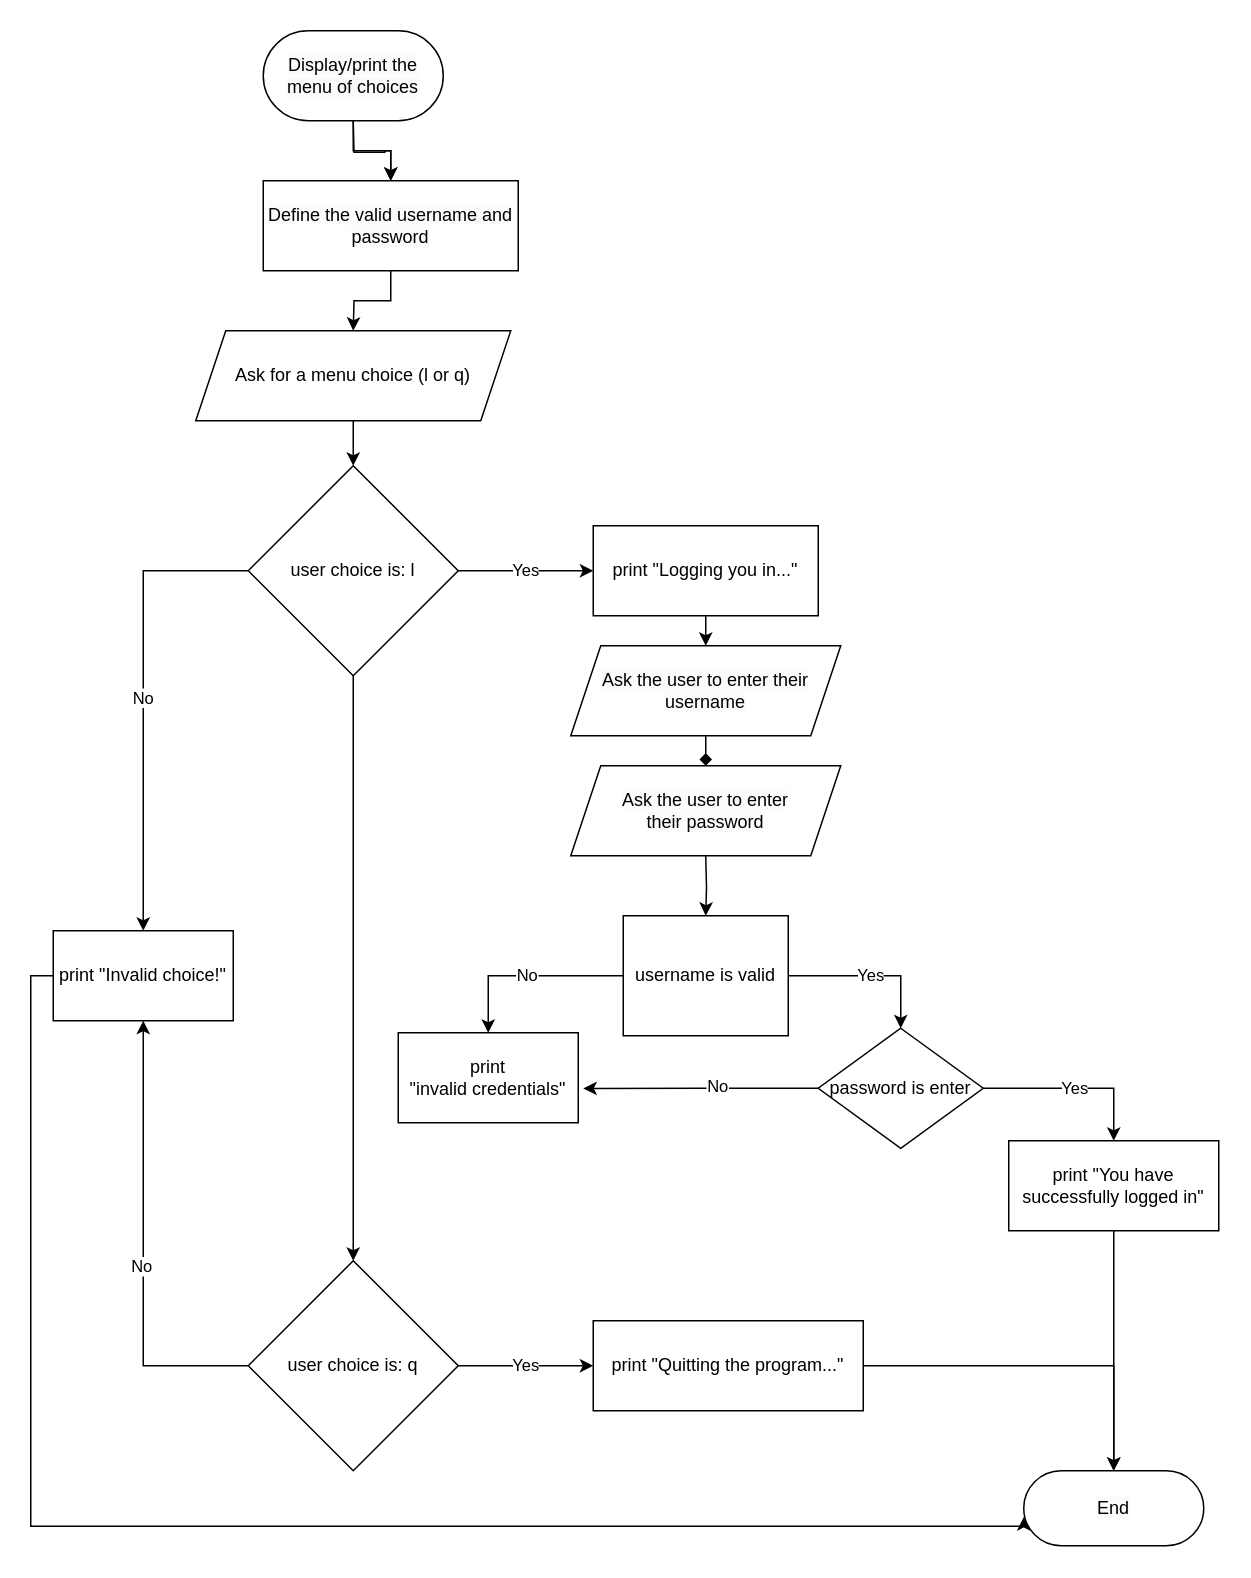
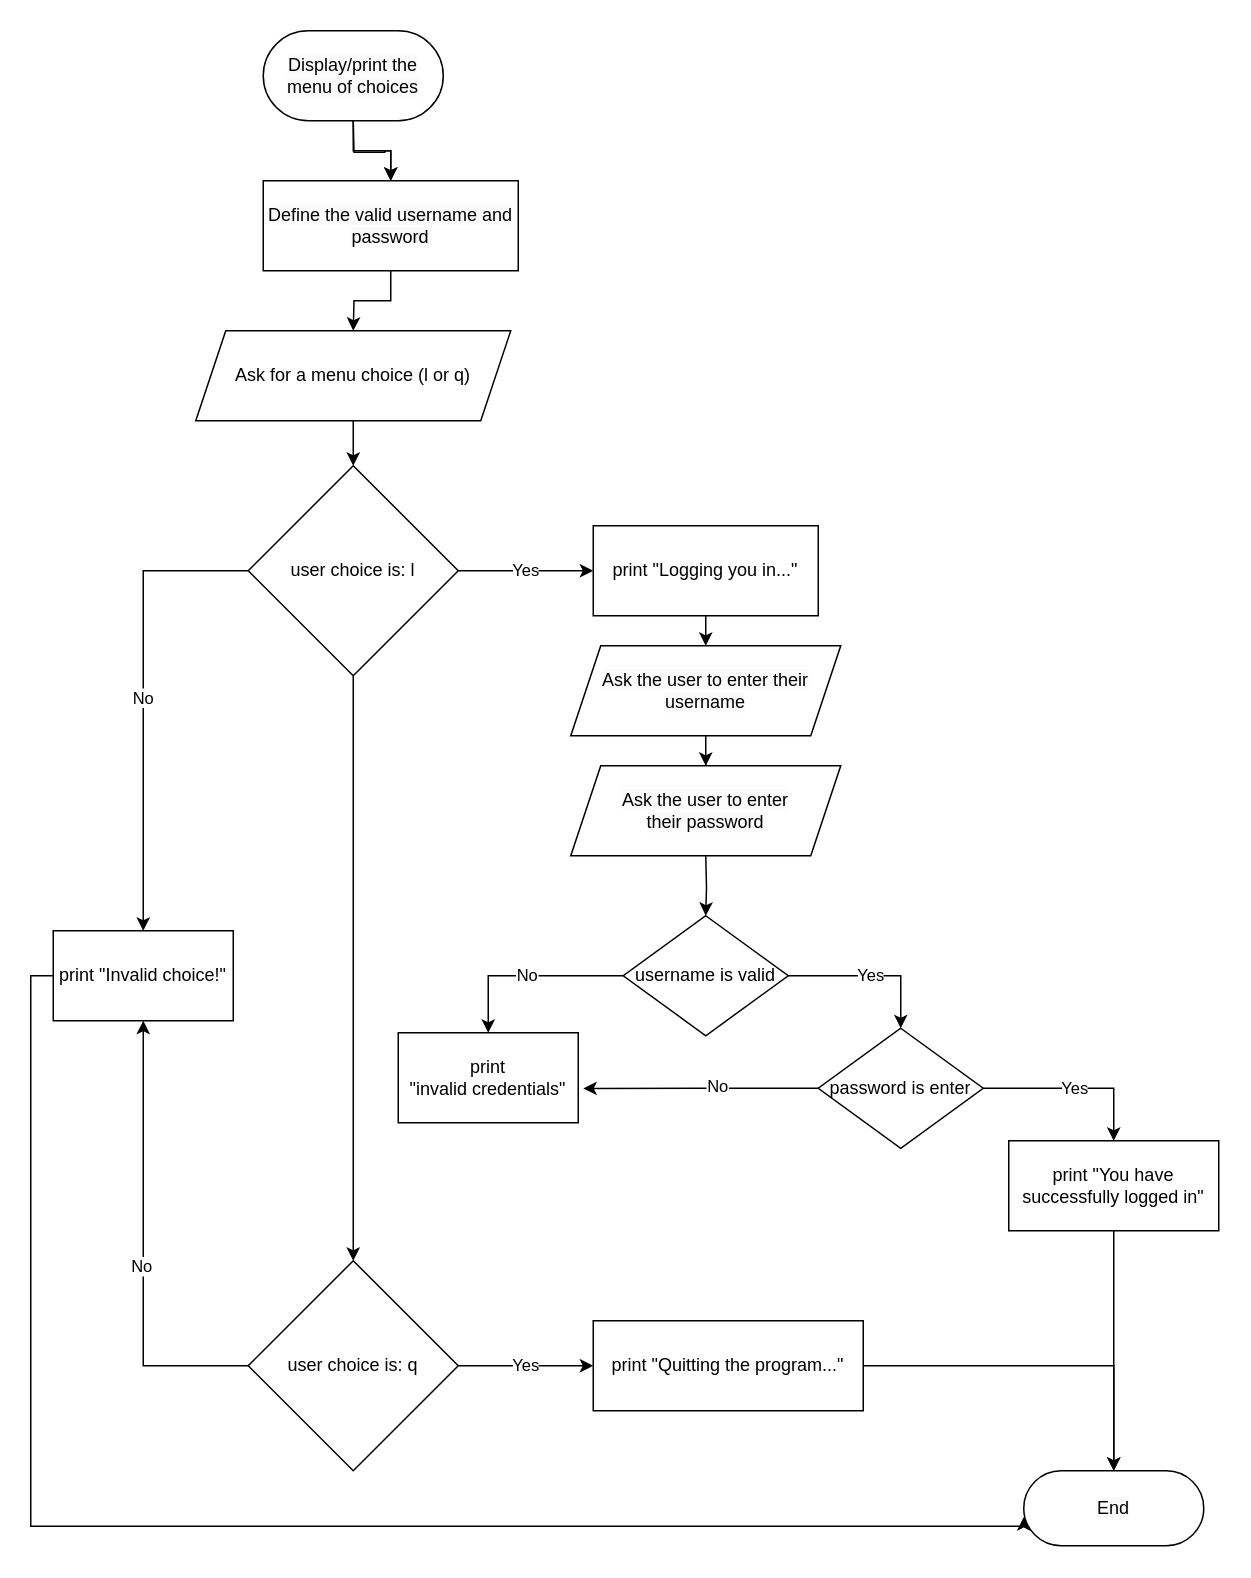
  <mxCell id="0" />
  <mxCell id="1" parent="0" />
  <mxCell id="2" style="edgeStyle=orthogonalEdgeStyle;rounded=0;orthogonalLoop=1;jettySize=auto;html=1;entryX=0.5;entryY=0;entryDx=0;entryDy=0;" parent="1" target="6" edge="1"><mxGeometry relative="1" as="geometry"><mxPoint x="235" y="280" as="sourcePoint" /></mxGeometry></mxCell>
  <mxCell id="3" value="Yes" style="edgeStyle=orthogonalEdgeStyle;rounded=0;orthogonalLoop=1;jettySize=auto;html=1;entryX=0;entryY=0.5;entryDx=0;entryDy=0;" parent="1" source="6" target="10" edge="1"><mxGeometry relative="1" as="geometry" /></mxCell>
  <mxCell id="4" style="edgeStyle=orthogonalEdgeStyle;rounded=0;orthogonalLoop=1;jettySize=auto;html=1;" parent="1" source="6" target="14" edge="1"><mxGeometry relative="1" as="geometry" /></mxCell>
  <mxCell id="5" value="No" style="edgeStyle=orthogonalEdgeStyle;rounded=0;orthogonalLoop=1;jettySize=auto;html=1;" parent="1" source="6" target="30" edge="1"><mxGeometry relative="1" as="geometry" /></mxCell>
  <mxCell id="6" value="user choice is: l" style="rhombus;whiteSpace=wrap;html=1;rounded=0;" parent="1" vertex="1"><mxGeometry x="165" y="310" width="140" height="140" as="geometry" /></mxCell>
  <mxCell id="7" style="edgeStyle=orthogonalEdgeStyle;rounded=0;orthogonalLoop=1;jettySize=auto;html=1;entryX=0.5;entryY=0;entryDx=0;entryDy=0;" parent="1" source="8" edge="1"><mxGeometry relative="1" as="geometry"><mxPoint x="235" y="220" as="targetPoint" /></mxGeometry></mxCell>
  <mxCell id="8" value="&lt;span style=&quot;color: rgb(0, 0, 0); font-family: Helvetica; font-size: 12px; font-style: normal; font-variant-ligatures: normal; font-variant-caps: normal; font-weight: 400; letter-spacing: normal; orphans: 2; text-align: center; text-indent: 0px; text-transform: none; widows: 2; word-spacing: 0px; -webkit-text-stroke-width: 0px; background-color: rgb(251, 251, 251); text-decoration-thickness: initial; text-decoration-style: initial; text-decoration-color: initial; float: none; display: inline !important;&quot;&gt;Define the valid username and password&lt;/span&gt;" style="rounded=0;whiteSpace=wrap;html=1;" parent="1" vertex="1"><mxGeometry x="175" y="120" width="170" height="60" as="geometry" /></mxCell>
  <mxCell id="9" value="" style="edgeStyle=orthogonalEdgeStyle;rounded=0;orthogonalLoop=1;jettySize=auto;html=1;" parent="1" source="10" edge="1"><mxGeometry relative="1" as="geometry"><mxPoint x="470" y="430" as="targetPoint" /></mxGeometry></mxCell>
  <mxCell id="10" value="print &quot;Logging you in...&quot;" style="whiteSpace=wrap;html=1;rounded=0;" parent="1" vertex="1"><mxGeometry x="395" y="350" width="150" height="60" as="geometry" /></mxCell>
  <mxCell id="11" value="Yes" style="edgeStyle=orthogonalEdgeStyle;rounded=0;orthogonalLoop=1;jettySize=auto;html=1;" parent="1" source="14" target="16" edge="1"><mxGeometry relative="1" as="geometry" /></mxCell>
  <mxCell id="12" style="edgeStyle=orthogonalEdgeStyle;rounded=0;orthogonalLoop=1;jettySize=auto;html=1;entryX=0.5;entryY=1;entryDx=0;entryDy=0;" parent="1" source="14" target="30" edge="1"><mxGeometry relative="1" as="geometry" /></mxCell>
  <mxCell id="13" value="No" style="edgeLabel;html=1;align=center;verticalAlign=middle;resizable=0;points=[];" parent="12" vertex="1" connectable="0"><mxGeometry x="-0.085" y="2" relative="1" as="geometry"><mxPoint as="offset" /></mxGeometry></mxCell>
  <mxCell id="14" value="user choice is: q" style="rhombus;whiteSpace=wrap;html=1;rounded=0;" parent="1" vertex="1"><mxGeometry x="165" y="840" width="140" height="140" as="geometry" /></mxCell>
  <mxCell id="15" style="edgeStyle=orthogonalEdgeStyle;rounded=0;orthogonalLoop=1;jettySize=auto;html=1;" parent="1" source="16" target="34" edge="1"><mxGeometry relative="1" as="geometry" /></mxCell>
  <mxCell id="16" value="print &quot;Quitting the program&lt;span style=&quot;background-color: initial;&quot;&gt;...&quot;&lt;/span&gt;" style="whiteSpace=wrap;html=1;rounded=0;" parent="1" vertex="1"><mxGeometry x="395" y="880" width="180" height="60" as="geometry" /></mxCell>
  <mxCell id="17" value="" style="edgeStyle=orthogonalEdgeStyle;rounded=0;orthogonalLoop=1;jettySize=auto;html=1;" parent="1" edge="1"><mxGeometry relative="1" as="geometry"><mxPoint x="470" y="490" as="sourcePoint" /></mxGeometry></mxCell>
  <mxCell id="18" style="edgeStyle=orthogonalEdgeStyle;rounded=0;orthogonalLoop=1;jettySize=auto;html=1;" parent="1" target="21" edge="1"><mxGeometry relative="1" as="geometry"><mxPoint x="470" y="570" as="sourcePoint" /></mxGeometry></mxCell>
  <mxCell id="19" value="Yes" style="edgeStyle=orthogonalEdgeStyle;rounded=0;orthogonalLoop=1;jettySize=auto;html=1;entryX=0.5;entryY=0;entryDx=0;entryDy=0;" parent="1" source="21" target="25" edge="1"><mxGeometry relative="1" as="geometry"><mxPoint x="575" y="700" as="targetPoint" /></mxGeometry></mxCell>
  <mxCell id="20" value="No" style="edgeStyle=orthogonalEdgeStyle;rounded=0;orthogonalLoop=1;jettySize=auto;html=1;entryX=0.5;entryY=0;entryDx=0;entryDy=0;" parent="1" source="21" target="26" edge="1"><mxGeometry relative="1" as="geometry" /></mxCell>
- <mxCell id="21" value="username is valid" style="whiteSpace=wrap;html=1;rounded=0;" parent="1" vertex="1"><mxGeometry x="415" y="610" width="110" height="80" as="geometry" /></mxCell>
+ <mxCell id="21" value="username is valid" style="rhombus;whiteSpace=wrap;html=1;rounded=0;" parent="1" vertex="1"><mxGeometry x="415" y="610" width="110" height="80" as="geometry" /></mxCell>
  <mxCell id="22" style="edgeStyle=orthogonalEdgeStyle;rounded=0;orthogonalLoop=1;jettySize=auto;html=1;entryX=1.028;entryY=0.619;entryDx=0;entryDy=0;entryPerimeter=0;" parent="1" source="25" target="26" edge="1"><mxGeometry relative="1" as="geometry" /></mxCell>
  <mxCell id="23" value="No" style="edgeLabel;html=1;align=center;verticalAlign=middle;resizable=0;points=[];" parent="22" vertex="1" connectable="0"><mxGeometry x="-0.139" y="-2" relative="1" as="geometry"><mxPoint x="-1" as="offset" /></mxGeometry></mxCell>
  <mxCell id="24" value="Yes" style="edgeStyle=orthogonalEdgeStyle;rounded=0;orthogonalLoop=1;jettySize=auto;html=1;entryX=0.5;entryY=0;entryDx=0;entryDy=0;" parent="1" source="25" target="28" edge="1"><mxGeometry relative="1" as="geometry" /></mxCell>
  <mxCell id="25" value="password is enter" style="rhombus;whiteSpace=wrap;html=1;rounded=0;" parent="1" vertex="1"><mxGeometry x="545" y="685" width="110" height="80" as="geometry" /></mxCell>
  <mxCell id="26" value="print &quot;invalid&amp;nbsp;credentials&lt;span style=&quot;background-color: initial;&quot;&gt;&quot;&lt;/span&gt;" style="whiteSpace=wrap;html=1;rounded=0;" parent="1" vertex="1"><mxGeometry x="265" y="688" width="120" height="60" as="geometry" /></mxCell>
  <mxCell id="27" style="edgeStyle=orthogonalEdgeStyle;rounded=0;orthogonalLoop=1;jettySize=auto;html=1;entryX=0.5;entryY=0;entryDx=0;entryDy=0;" parent="1" source="28" target="34" edge="1"><mxGeometry relative="1" as="geometry" /></mxCell>
  <mxCell id="28" value="print &quot;You have successfully logged in&quot;" style="whiteSpace=wrap;html=1;rounded=0;" parent="1" vertex="1"><mxGeometry x="672" y="760" width="140" height="60" as="geometry" /></mxCell>
  <mxCell id="29" style="edgeStyle=orthogonalEdgeStyle;rounded=0;orthogonalLoop=1;jettySize=auto;html=1;entryX=0;entryY=0.617;entryDx=0;entryDy=0;entryPerimeter=0;" parent="1" source="30" target="34" edge="1"><mxGeometry relative="1" as="geometry"><Array as="points"><mxPoint x="20" y="650" /><mxPoint x="20" y="1017" /></Array></mxGeometry></mxCell>
  <mxCell id="30" value="print &quot;Invalid choice!&lt;span style=&quot;background-color: initial;&quot;&gt;&quot;&lt;/span&gt;" style="whiteSpace=wrap;html=1;rounded=0;" parent="1" vertex="1"><mxGeometry x="35" y="620" width="120" height="60" as="geometry" /></mxCell>
  <mxCell id="31" style="edgeStyle=orthogonalEdgeStyle;rounded=0;orthogonalLoop=1;jettySize=auto;html=1;entryX=0.5;entryY=0;entryDx=0;entryDy=0;" parent="1" target="8" edge="1"><mxGeometry relative="1" as="geometry"><mxPoint x="235" y="80" as="sourcePoint" /></mxGeometry></mxCell>
  <mxCell id="32" value="" style="edgeStyle=orthogonalEdgeStyle;rounded=0;orthogonalLoop=1;jettySize=auto;html=1;" parent="1" source="33" target="8" edge="1"><mxGeometry relative="1" as="geometry" /></mxCell>
  <mxCell id="33" value="&lt;span style=&quot;color: rgb(0, 0, 0); font-family: Helvetica; font-size: 12px; font-style: normal; font-variant-ligatures: normal; font-variant-caps: normal; font-weight: 400; letter-spacing: normal; orphans: 2; text-align: center; text-indent: 0px; text-transform: none; widows: 2; word-spacing: 0px; -webkit-text-stroke-width: 0px; background-color: rgb(251, 251, 251); text-decoration-thickness: initial; text-decoration-style: initial; text-decoration-color: initial; float: none; display: inline !important;&quot;&gt;Display/print the menu of choices&lt;/span&gt;" style="rounded=1;whiteSpace=wrap;html=1;arcSize=50;" parent="1" vertex="1"><mxGeometry x="175" y="20" width="120" height="60" as="geometry" /></mxCell>
  <mxCell id="34" value="&lt;span style=&quot;color: rgb(0, 0, 0); font-family: Helvetica; font-size: 12px; font-style: normal; font-variant-ligatures: normal; font-variant-caps: normal; font-weight: 400; letter-spacing: normal; orphans: 2; text-align: center; text-indent: 0px; text-transform: none; widows: 2; word-spacing: 0px; -webkit-text-stroke-width: 0px; background-color: rgb(251, 251, 251); text-decoration-thickness: initial; text-decoration-style: initial; text-decoration-color: initial; float: none; display: inline !important;&quot;&gt;End&lt;/span&gt;" style="rounded=1;whiteSpace=wrap;html=1;arcSize=50;" parent="1" vertex="1"><mxGeometry x="682" y="980" width="120" height="50" as="geometry" /></mxCell>
  <mxCell id="35" value="Ask for a menu choice (l or q)" style="shape=parallelogram;perimeter=parallelogramPerimeter;whiteSpace=wrap;html=1;fixedSize=1;" parent="1" vertex="1"><mxGeometry x="130" y="220" width="210" height="60" as="geometry" /></mxCell>
- <mxCell id="36" style="edgeStyle=orthogonalEdgeStyle;rounded=0;orthogonalLoop=1;jettySize=auto;html=1;endArrow=diamond;" parent="1" source="37" target="38" edge="1"><mxGeometry relative="1" as="geometry" /></mxCell>
+ <mxCell id="36" style="edgeStyle=orthogonalEdgeStyle;rounded=0;orthogonalLoop=1;jettySize=auto;html=1;" parent="1" source="37" target="38" edge="1"><mxGeometry relative="1" as="geometry" /></mxCell>
  <mxCell id="37" value="&lt;span style=&quot;color: rgb(0, 0, 0); font-family: Helvetica; font-size: 12px; font-style: normal; font-variant-ligatures: normal; font-variant-caps: normal; font-weight: 400; letter-spacing: normal; orphans: 2; text-align: center; text-indent: 0px; text-transform: none; widows: 2; word-spacing: 0px; -webkit-text-stroke-width: 0px; background-color: rgb(251, 251, 251); text-decoration-thickness: initial; text-decoration-style: initial; text-decoration-color: initial; float: none; display: inline !important;&quot;&gt;Ask the user to enter their username&lt;/span&gt;" style="shape=parallelogram;perimeter=parallelogramPerimeter;whiteSpace=wrap;html=1;fixedSize=1;" parent="1" vertex="1"><mxGeometry x="380" y="430" width="180" height="60" as="geometry" /></mxCell>
  <mxCell id="38" value="&lt;span style=&quot;color: rgb(0, 0, 0); font-family: Helvetica; font-size: 12px; font-style: normal; font-variant-ligatures: normal; font-variant-caps: normal; font-weight: 400; letter-spacing: normal; orphans: 2; text-align: center; text-indent: 0px; text-transform: none; widows: 2; word-spacing: 0px; -webkit-text-stroke-width: 0px; background-color: rgb(251, 251, 251); text-decoration-thickness: initial; text-decoration-style: initial; text-decoration-color: initial; float: none; display: inline !important;&quot;&gt;Ask the user to enter their&amp;nbsp;password&lt;/span&gt;" style="shape=parallelogram;perimeter=parallelogramPerimeter;whiteSpace=wrap;html=1;fixedSize=1;" parent="1" vertex="1"><mxGeometry x="380" y="510" width="180" height="60" as="geometry" /></mxCell>
